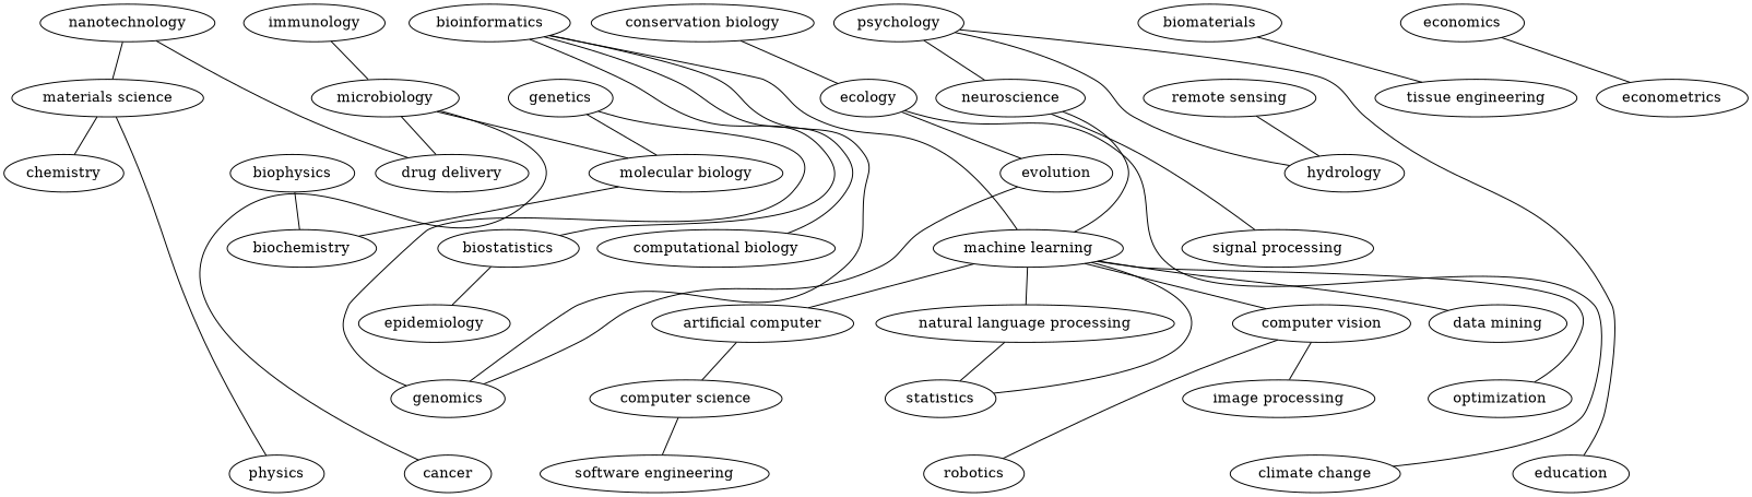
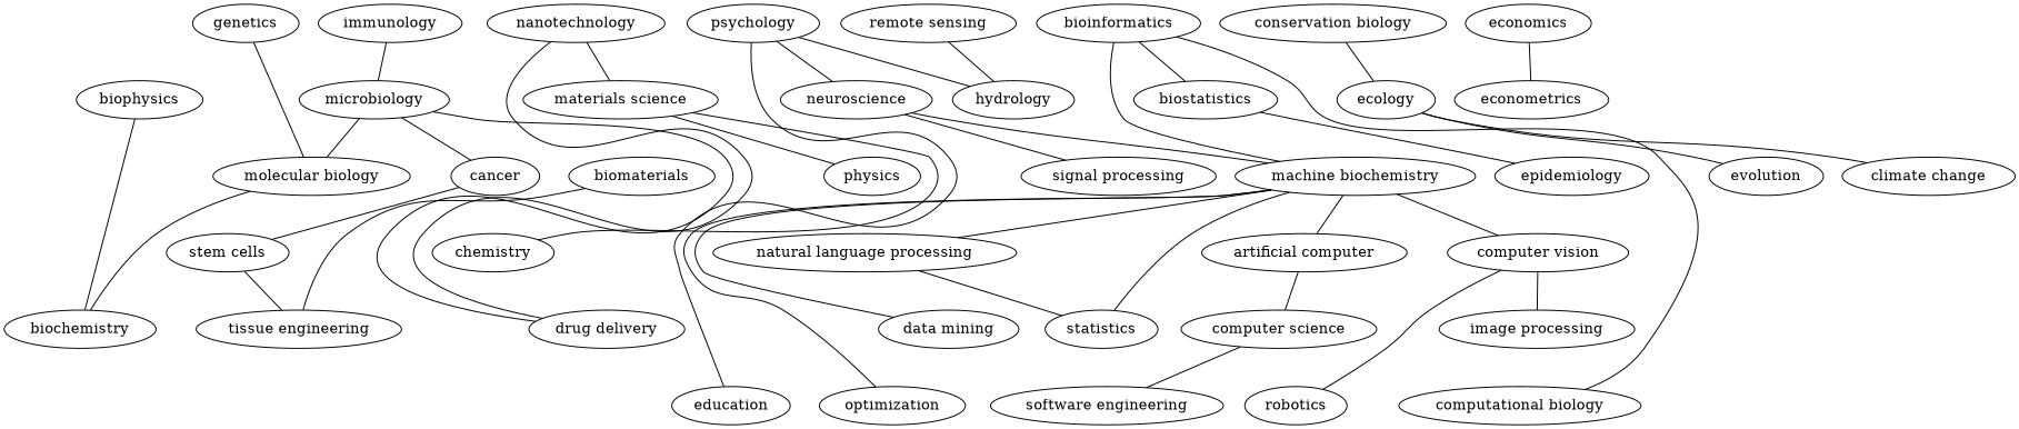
  graph {
    edge [weight=0.0010416666666666667]
    biophysics
    biochemistry
    psychology
    neuroscience
    education
    hydrology
-   "machine learning"
+   "machine learning" [label="machine biochemistry"]
    "signal processing"
    "computer vision"
    statistics
    optimization
    "data mining"
    "natural language processing"
    n14 [label="artificial computer"]
    "conservation biology"
    ecology
    evolution
    "climate change"
-   genomics
    robotics
    "image processing"
    "computer science"
    bioinformatics
    biostatistics
    "computational biology"
    epidemiology
    "software engineering"
    immunology
    microbiology
    cancer
+   "stem cells"
    "molecular biology"
    "drug delivery"
    "tissue engineering"
    economics
    econometrics
    "remote sensing"
    biomaterials
    genetics
    nanotechnology
    "materials science"
    physics
    chemistry
    biophysics -- biochemistry [weight=0.001937984496124031]
    psychology -- neuroscience [weight=0.00205761316872428]
    psychology -- education [weight=0.007042253521126761]
    psychology -- hydrology [weight=0.004310344827586207]
    neuroscience -- "machine learning" [weight=0.0035211267605633804]
    neuroscience -- "signal processing" [weight=0.001037344398340249]
    "machine learning" -- "computer vision" [weight=0.00022831050228310502]
    "machine learning" -- statistics [weight=0.0012987012987012987]
    "machine learning" -- optimization [weight=0.001388888888888889]
    "machine learning" -- "data mining" [weight=0.0003952569169960474]
    "machine learning" -- "natural language processing" [weight=0.000708215297450425]
    "machine learning" -- n14 [weight=0.0003056234718826406]
    "computer vision" -- robotics [weight=0.0008680555555555555]
    "computer vision" -- "image processing" [weight=0.0005636978579481398]
    "natural language processing" -- statistics [weight=0.006944444444444444]
    n14 -- "computer science" [weight=0.003289473684210526]
    "conservation biology" -- ecology
    ecology -- evolution [weight=0.0008130081300813008]
    ecology -- "climate change" [weight=0.003703703703703704]
-   evolution -- genomics [weight=0.0015384615384615385]
    "computer science" -- "software engineering" [weight=0.004807692307692308]
    bioinformatics -- "machine learning" [weight=0.0008130081300813008]
-   bioinformatics -- genomics [weight=0.0006188118811881188]
    bioinformatics -- biostatistics [weight=0.003472222222222222]
    bioinformatics -- "computational biology" [weight=0.0005543237250554324]
    biostatistics -- epidemiology [weight=0.002173913043478261]
    immunology -- microbiology [weight=0.0020491803278688526]
    microbiology -- cancer [weight=0.0030864197530864196]
    microbiology -- "molecular biology" [weight=0.001976284584980237]
    microbiology -- "drug delivery" [weight=0.0016556291390728477]
+   cancer -- "stem cells" [weight=0.004032258064516129]
+   "stem cells" -- "tissue engineering" [weight=0.0029239766081871343]
    "molecular biology" -- biochemistry
    economics -- econometrics [weight=0.004761904761904762]
    "remote sensing" -- hydrology [weight=0.00390625]
    biomaterials -- "tissue engineering" [weight=0.0008771929824561404]
-   genetics -- genomics [weight=0.0009784735812133072]
    genetics -- "molecular biology" [weight=0.0015060240963855422]
    nanotechnology -- "drug delivery" [weight=0.0035460992907801418]
    nanotechnology -- "materials science" [weight=0.0016501650165016502]
    "materials science" -- physics [weight=0.0021008403361344537]
    "materials science" -- chemistry [weight=0.002304147465437788]
  }
